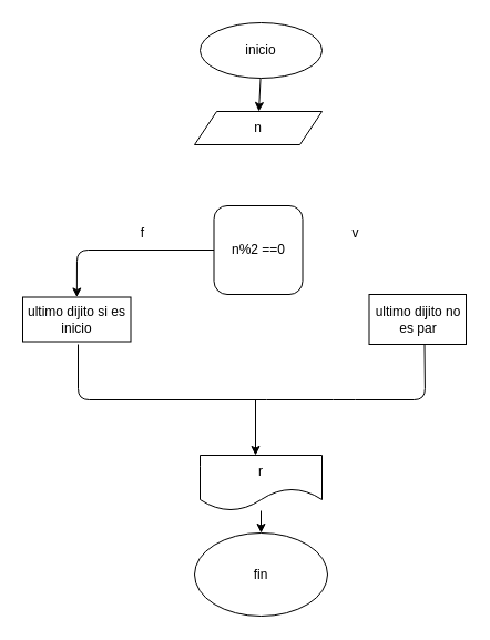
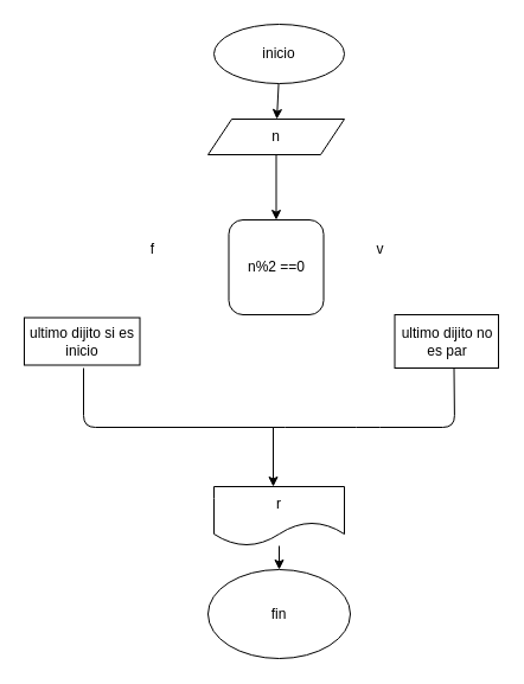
  <mxCell id="0" />
  <mxCell id="1" parent="0" />
  <mxCell id="2" value="" style="edgeStyle=none;html=1;" edge="1" parent="1" source="3" target="5"><mxGeometry relative="1" as="geometry" /></mxCell>
  <mxCell id="3" value="inicio" style="ellipse;whiteSpace=wrap;html=1;" vertex="1" parent="1"><mxGeometry x="180" y="20" width="110" height="50" as="geometry" /></mxCell>
+ <mxCell id="4" value="" style="edgeStyle=none;html=1;" edge="1" parent="1" source="5" target="7"><mxGeometry relative="1" as="geometry" /></mxCell>
  <mxCell id="5" value="n" style="shape=parallelogram;perimeter=parallelogramPerimeter;whiteSpace=wrap;html=1;fixedSize=1;" vertex="1" parent="1"><mxGeometry x="175" y="100" width="115" height="30" as="geometry" /></mxCell>
- <mxCell id="6" value="" style="edgeStyle=none;html=1;" edge="1" parent="1" source="7" target="9"><mxGeometry relative="1" as="geometry"><Array as="points"><mxPoint x="69" y="225" /></Array></mxGeometry></mxCell>
  <mxCell id="7" value="n%2 ==0" style="whiteSpace=wrap;html=1;rounded=1;" vertex="1" parent="1"><mxGeometry x="192.5" y="185" width="80" height="80" as="geometry" /></mxCell>
  <mxCell id="8" value="ultimo dijito no es par" style="whiteSpace=wrap;html=1;" vertex="1" parent="1"><mxGeometry x="332.5" y="265" width="87.5" height="45" as="geometry" /></mxCell>
  <mxCell id="9" value="ultimo dijito si es inicio" style="whiteSpace=wrap;html=1;" vertex="1" parent="1"><mxGeometry x="20" y="267.5" width="97.5" height="40" as="geometry" /></mxCell>
  <mxCell id="10" value="f" style="text;html=1;align=center;verticalAlign=middle;resizable=0;points=[];autosize=1;strokeColor=none;fillColor=none;" vertex="1" parent="1"><mxGeometry x="117.5" y="200" width="20" height="20" as="geometry" /></mxCell>
  <mxCell id="11" value="v" style="text;html=1;align=center;verticalAlign=middle;resizable=0;points=[];autosize=1;strokeColor=none;fillColor=none;" vertex="1" parent="1"><mxGeometry x="310" y="200" width="20" height="20" as="geometry" /></mxCell>
  <mxCell id="12" value="" style="endArrow=none;html=1;" edge="1" parent="1"><mxGeometry width="50" height="50" relative="1" as="geometry"><mxPoint x="240" y="360" as="sourcePoint" /><mxPoint x="382.5" y="310" as="targetPoint" /><Array as="points"><mxPoint x="310" y="360" /><mxPoint x="383" y="360" /></Array></mxGeometry></mxCell>
  <mxCell id="13" value="" style="endArrow=none;html=1;" edge="1" parent="1"><mxGeometry width="50" height="50" relative="1" as="geometry"><mxPoint x="240" y="360" as="sourcePoint" /><mxPoint x="70" y="310" as="targetPoint" /><Array as="points"><mxPoint x="70" y="360" /></Array></mxGeometry></mxCell>
  <mxCell id="14" value="" style="endArrow=classic;html=1;" edge="1" parent="1"><mxGeometry width="50" height="50" relative="1" as="geometry"><mxPoint x="230" y="360" as="sourcePoint" /><mxPoint x="230" y="410" as="targetPoint" /></mxGeometry></mxCell>
  <mxCell id="15" value="" style="edgeStyle=none;html=1;" edge="1" parent="1" source="16" target="17"><mxGeometry relative="1" as="geometry" /></mxCell>
  <mxCell id="16" value="r" style="shape=document;whiteSpace=wrap;html=1;boundedLbl=1;size=0.4;" vertex="1" parent="1"><mxGeometry x="180" y="410" width="110" height="50" as="geometry" /></mxCell>
  <mxCell id="17" value="fin" style="ellipse;whiteSpace=wrap;html=1;" vertex="1" parent="1"><mxGeometry x="175" y="480" width="120" height="75" as="geometry" /></mxCell>
